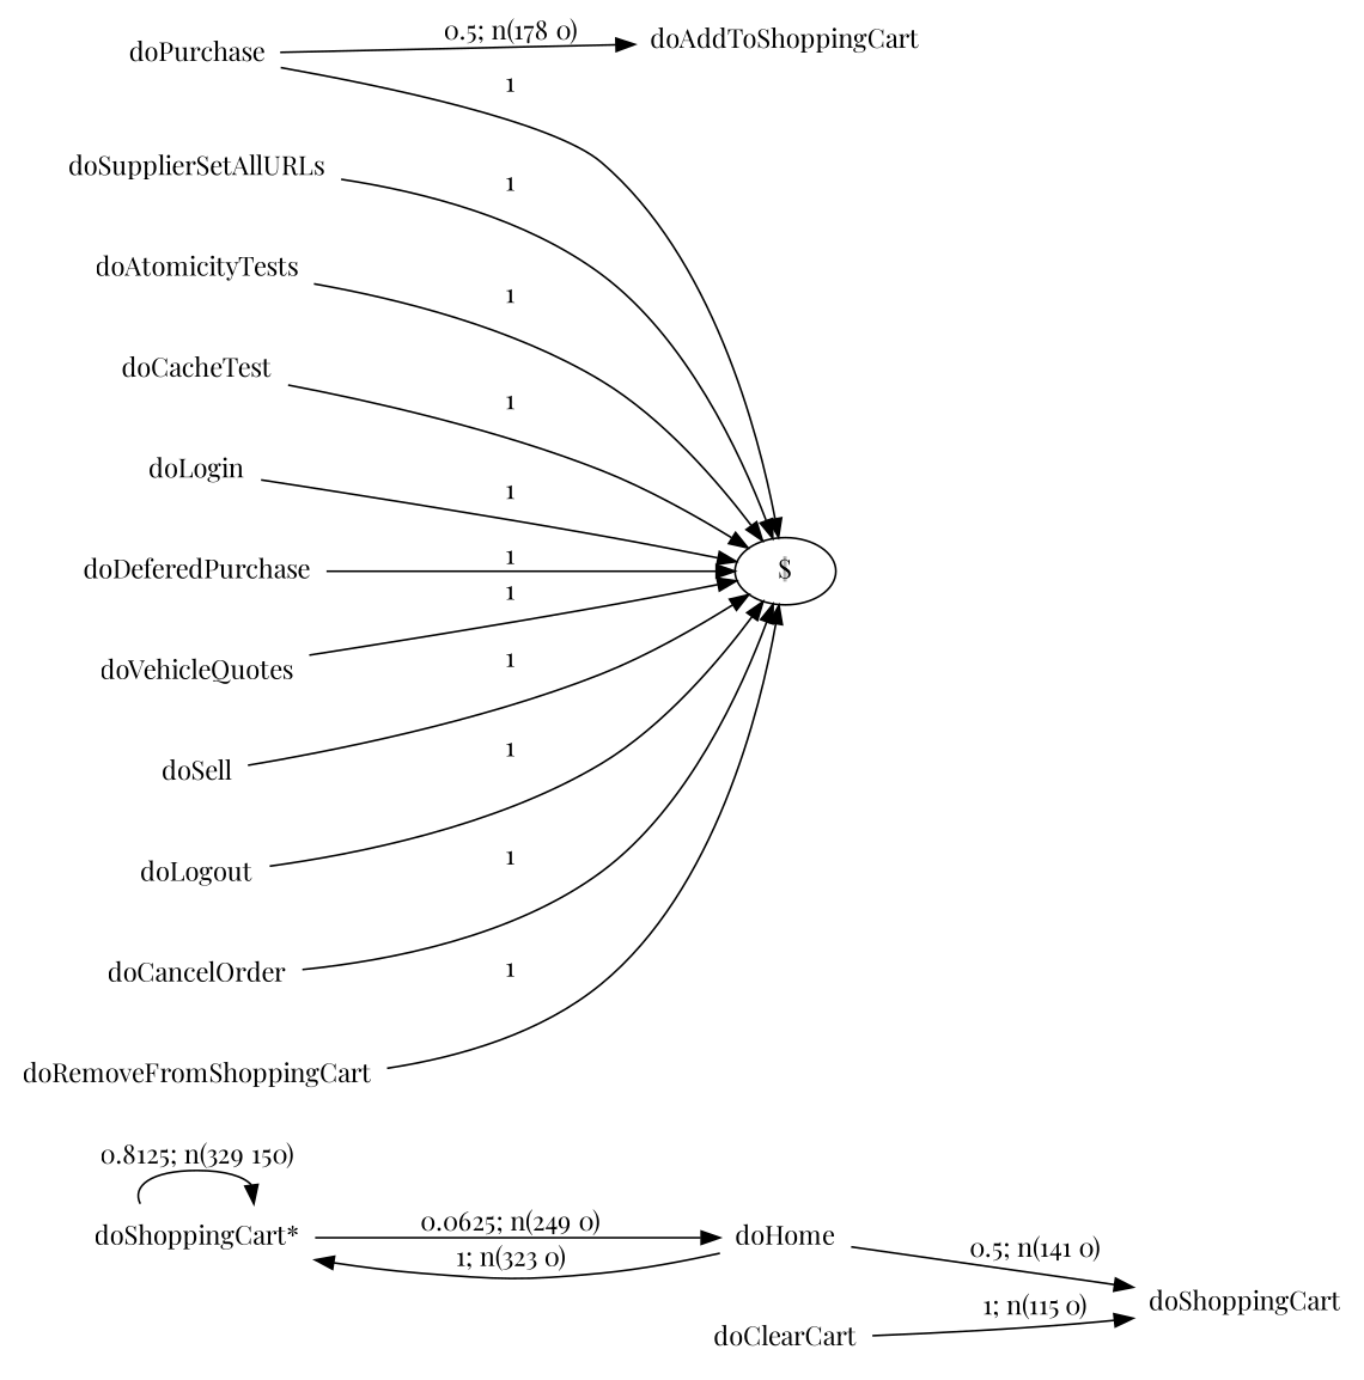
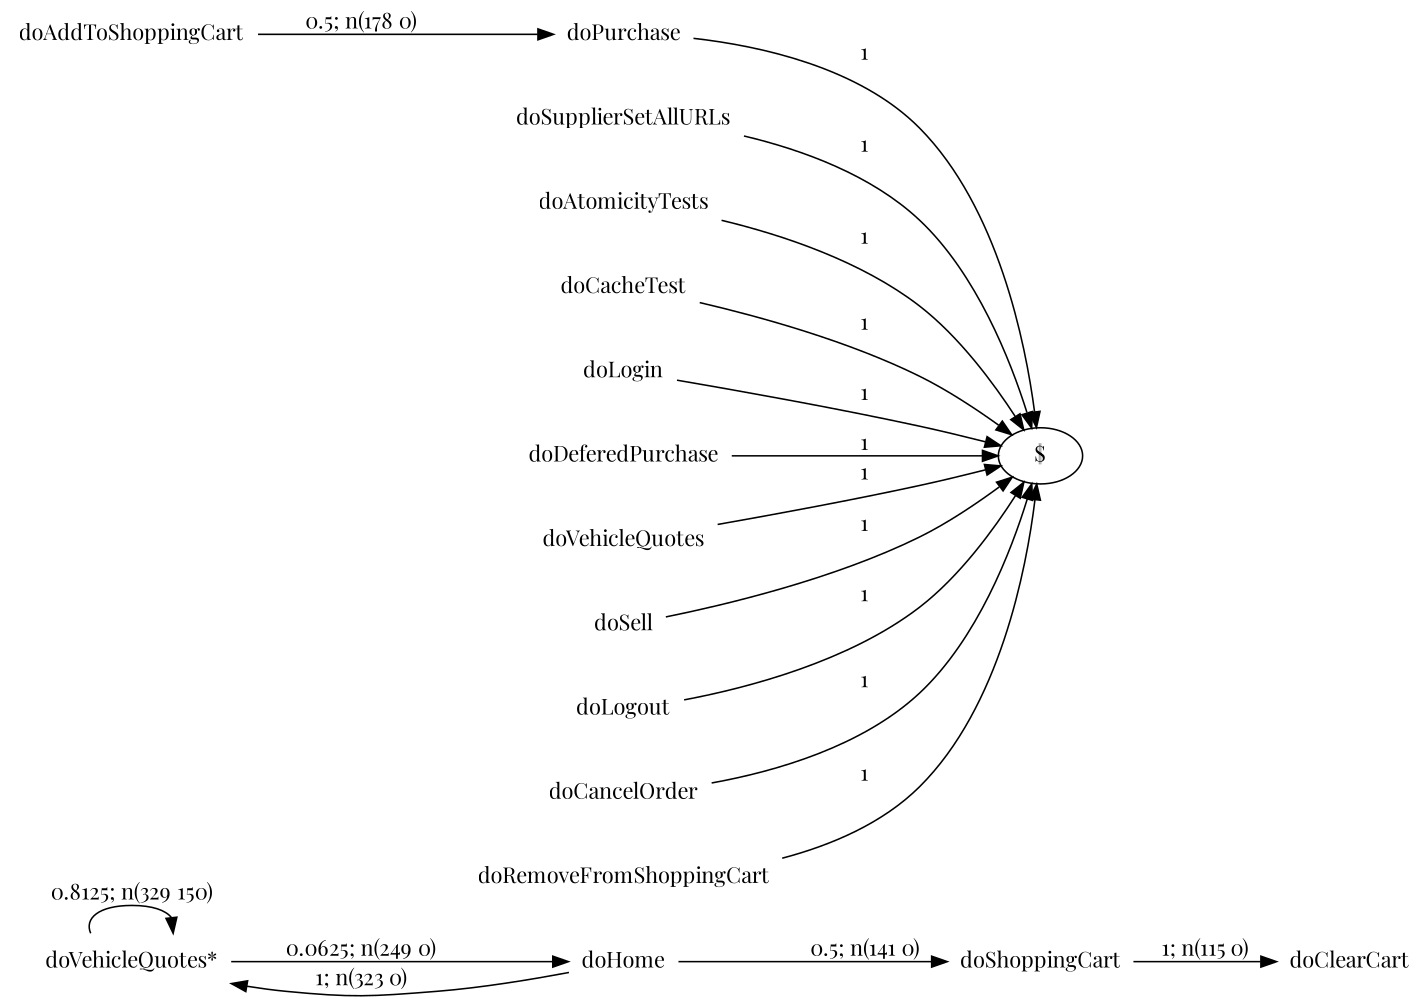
  digraph {
    fontname="Playfair Display"
    rankdir=LR
    node [fontname="Playfair Display" shape=none]
    edge [fontname="Playfair Display" style=solid]
-   n1 [label="doShoppingCart*"]
+   n1 [label="doVehicleQuotes*"]
    n2 [label=doHome]
    n3 [label=doAddToShoppingCart]
    n4 [label=doPurchase]
    n5 [label=doShoppingCart]
    n6 [label=doSupplierSetAllURLs]
    "$" [shape=""]
    n8 [label=doAtomicityTests]
    n9 [label=doCacheTest]
    n10 [label=doLogin]
    n11 [label=doClearCart]
    n12 [label=doDeferedPurchase]
    n13 [label=doVehicleQuotes]
    n14 [label=doSell]
    n15 [label=doLogout]
    n16 [label=doCancelOrder]
    n17 [label=doRemoveFromShoppingCart]
    n1 -> n1 [label="0.8125; n(329 150)"]
    n1 -> n2 [label="0.0625; n(249 0)"]
    n2 -> n1 [label="1; n(323 0)"]
    n2 -> n5 [label="0.5; n(141 0)"]
-   n4 -> n3 [label="0.5; n(178 0)"]
+   n3 -> n4 [label="0.5; n(178 0)"]
    n4 -> "$" [label=1]
-   n11 -> n5 [label="1; n(115 0)"]
+   n5 -> n11 [label="1; n(115 0)"]
    n6 -> "$" [label=1]
    n8 -> "$" [label=1]
    n9 -> "$" [label=1]
    n10 -> "$" [label=1]
    n12 -> "$" [label=1]
    n13 -> "$" [label=1]
    n14 -> "$" [label=1]
    n15 -> "$" [label=1]
    n16 -> "$" [label=1]
    n17 -> "$" [label=1]
  }
